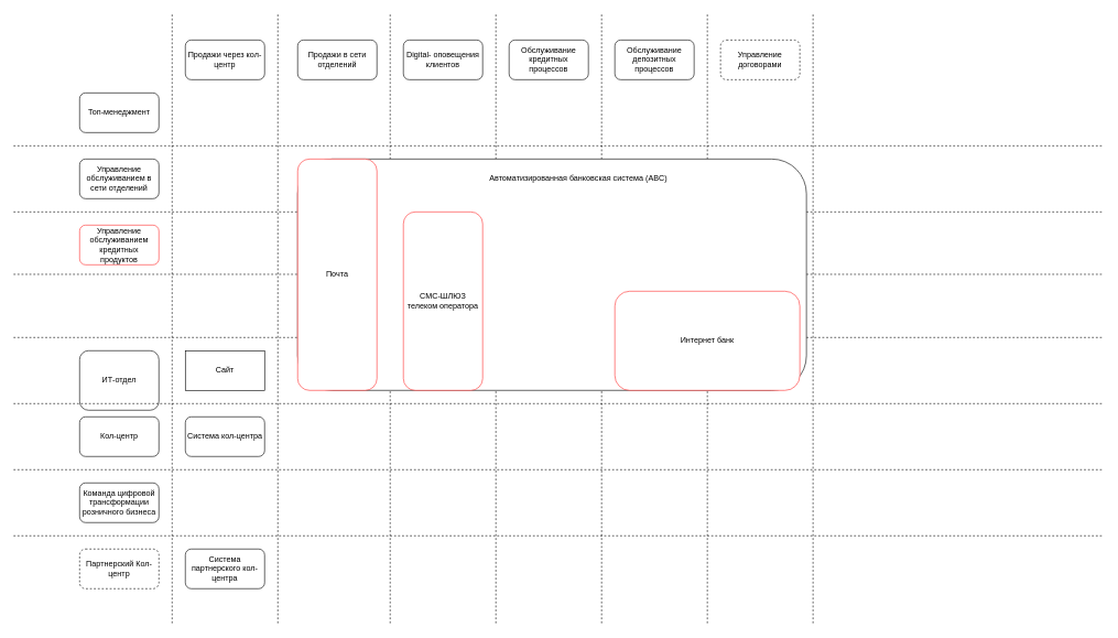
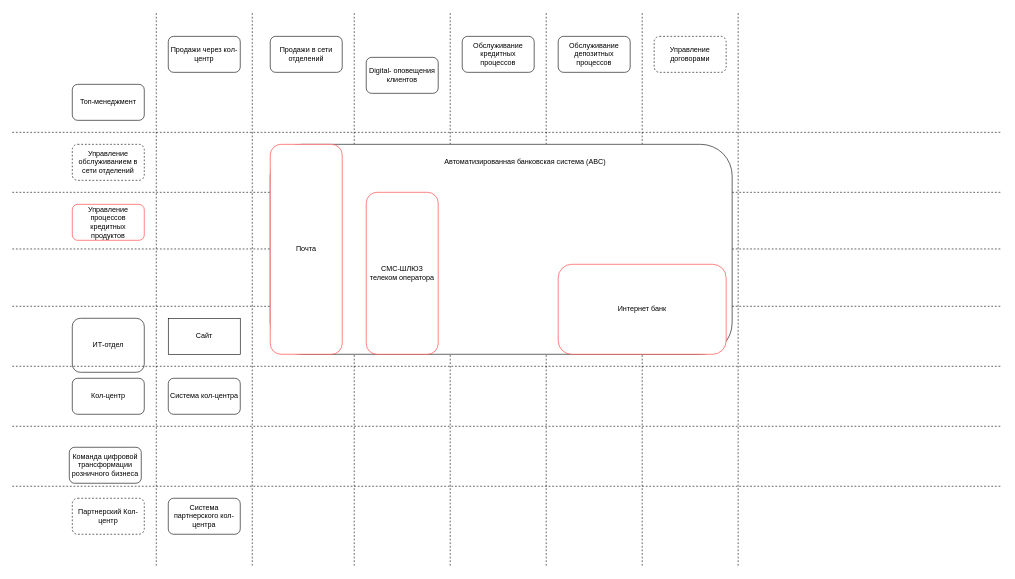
  <mxCell id="0" />
  <mxCell id="1" parent="0" />
  <mxCell id="2" value="Топ-менеджмент" style="rounded=1;whiteSpace=wrap;html=1;" parent="1" vertex="1"><mxGeometry x="120" y="140" width="120" height="60" as="geometry" /></mxCell>
- <mxCell id="3" value="Управление обслуживанием в сети отделений" style="rounded=1;whiteSpace=wrap;html=1;" parent="1" vertex="1"><mxGeometry x="120" y="240" width="120" height="60" as="geometry" /></mxCell>
+ <mxCell id="3" value="Управление обслуживанием в сети отделений" style="rounded=1;whiteSpace=wrap;html=1;dashed=1;" parent="1" vertex="1"><mxGeometry x="120" y="240" width="120" height="60" as="geometry" /></mxCell>
  <mxCell id="4" value="Кол-центр" style="rounded=1;whiteSpace=wrap;html=1;" parent="1" vertex="1"><mxGeometry x="120" y="630" width="120" height="60" as="geometry" /></mxCell>
  <mxCell id="5" value="ИТ-отдел" style="rounded=1;whiteSpace=wrap;html=1;gradientColor=none;strokeColor=#000000;" parent="1" vertex="1"><mxGeometry x="120" y="530" width="120" height="90" as="geometry" /></mxCell>
- <mxCell id="6" value="Управление обслуживанием кредитных продуктов" style="rounded=1;whiteSpace=wrap;html=1;strokeColor=#FF3333;" parent="1" vertex="1"><mxGeometry x="120" y="340" width="120" height="60" as="geometry" /></mxCell>
- <mxCell id="7" value="Команда цифровой трансформации розничного бизнеса" style="rounded=1;whiteSpace=wrap;html=1;" parent="1" vertex="1"><mxGeometry x="120" y="730" width="120" height="60" as="geometry" /></mxCell>
+ <mxCell id="6" value="Управление процессов кредитных продуктов" style="rounded=1;whiteSpace=wrap;html=1;strokeColor=#FF3333;" parent="1" vertex="1"><mxGeometry x="120" y="340" width="120" height="60" as="geometry" /></mxCell>
+ <mxCell id="7" value="Команда цифровой трансформации розничного бизнеса" style="rounded=1;whiteSpace=wrap;html=1;" parent="1" vertex="1"><mxGeometry x="115" y="745" width="120" height="60" as="geometry" /></mxCell>
  <mxCell id="8" value="Продажи в сети отделений" style="rounded=1;whiteSpace=wrap;html=1;" parent="1" vertex="1"><mxGeometry x="450" y="60" width="120" height="60" as="geometry" /></mxCell>
  <mxCell id="9" value="Продажи через кол-центр" style="rounded=1;whiteSpace=wrap;html=1;" parent="1" vertex="1"><mxGeometry x="280" y="60" width="120" height="60" as="geometry" /></mxCell>
- <mxCell id="10" value="Digital- оповещения клиентов" style="rounded=1;whiteSpace=wrap;html=1;" parent="1" vertex="1"><mxGeometry x="610" y="60" width="120" height="60" as="geometry" /></mxCell>
+ <mxCell id="10" value="Digital- оповещения клиентов" style="rounded=1;whiteSpace=wrap;html=1;" parent="1" vertex="1"><mxGeometry x="610" y="95" width="120" height="60" as="geometry" /></mxCell>
  <mxCell id="11" value="Обслуживание депозитных процессов" style="rounded=1;whiteSpace=wrap;html=1;" parent="1" vertex="1"><mxGeometry x="930" y="60" width="120" height="60" as="geometry" /></mxCell>
  <mxCell id="12" value="Обслуживание кредитных процессов" style="rounded=1;whiteSpace=wrap;html=1;" parent="1" vertex="1"><mxGeometry x="770" y="60" width="120" height="60" as="geometry" /></mxCell>
  <mxCell id="13" value="Управление договорами" style="rounded=1;whiteSpace=wrap;html=1;dashed=1;" parent="1" vertex="1"><mxGeometry x="1090" y="60" width="120" height="60" as="geometry" /></mxCell>
  <mxCell id="14" value="Партнерский Кол-центр" style="rounded=1;whiteSpace=wrap;html=1;dashed=1;" parent="1" vertex="1"><mxGeometry x="120" y="830" width="120" height="60" as="geometry" /></mxCell>
  <mxCell id="15" value="Система кол-центра" style="rounded=1;whiteSpace=wrap;html=1;" parent="1" vertex="1"><mxGeometry x="280" y="630" width="120" height="60" as="geometry" /></mxCell>
  <mxCell id="16" value="Система партнерского кол-центра" style="rounded=1;whiteSpace=wrap;html=1;" parent="1" vertex="1"><mxGeometry x="280" y="830" width="120" height="60" as="geometry" /></mxCell>
  <mxCell id="17" value="Сайт" style="whiteSpace=wrap;html=1;rounded=0;" parent="1" vertex="1"><mxGeometry x="280" y="530" width="120" height="60" as="geometry" /></mxCell>
  <mxCell id="18" value="" style="endArrow=none;dashed=1;html=1;rounded=0;" parent="1" edge="1"><mxGeometry width="50" height="50" relative="1" as="geometry"><mxPoint y="220" as="sourcePoint" x="20" /><mxPoint x="1670" y="220" as="targetPoint" /></mxGeometry></mxCell>
  <mxCell id="19" value="" style="endArrow=none;dashed=1;html=1;rounded=0;" parent="1" edge="1"><mxGeometry width="50" height="50" relative="1" as="geometry"><mxPoint y="320" as="sourcePoint" x="20" /><mxPoint x="1670" y="320" as="targetPoint" /></mxGeometry></mxCell>
  <mxCell id="20" value="" style="endArrow=none;dashed=1;html=1;rounded=0;" parent="1" edge="1"><mxGeometry width="50" height="50" relative="1" as="geometry"><mxPoint y="414.41" as="sourcePoint" x="20" /><mxPoint x="1670" y="414.41" as="targetPoint" /></mxGeometry></mxCell>
  <mxCell id="21" value="" style="endArrow=none;dashed=1;html=1;rounded=0;" parent="1" edge="1"><mxGeometry width="50" height="50" relative="1" as="geometry"><mxPoint y="510" as="sourcePoint" x="20" /><mxPoint x="1670" y="510" as="targetPoint" /></mxGeometry></mxCell>
  <mxCell id="22" value="" style="endArrow=none;dashed=1;html=1;rounded=0;" parent="1" edge="1"><mxGeometry width="50" height="50" relative="1" as="geometry"><mxPoint y="610" as="sourcePoint" x="20" /><mxPoint x="1670" y="610" as="targetPoint" /></mxGeometry></mxCell>
  <mxCell id="23" value="" style="endArrow=none;dashed=1;html=1;rounded=0;" parent="1" edge="1"><mxGeometry width="50" height="50" relative="1" as="geometry"><mxPoint y="710" as="sourcePoint" x="20" /><mxPoint x="1670" y="710" as="targetPoint" /></mxGeometry></mxCell>
  <mxCell id="24" value="" style="endArrow=none;dashed=1;html=1;rounded=0;" parent="1" edge="1"><mxGeometry width="50" height="50" relative="1" as="geometry"><mxPoint y="810" as="sourcePoint" x="20" /><mxPoint x="1670" y="810" as="targetPoint" /></mxGeometry></mxCell>
  <mxCell id="25" value="" style="endArrow=none;dashed=1;html=1;rounded=0;" parent="1" edge="1"><mxGeometry width="50" height="50" relative="1" as="geometry"><mxPoint x="260" y="942.353" as="sourcePoint" /><mxPoint x="260" y="20" as="targetPoint" /></mxGeometry></mxCell>
  <mxCell id="26" value="" style="endArrow=none;dashed=1;html=1;rounded=0;" parent="1" edge="1"><mxGeometry width="50" height="50" relative="1" as="geometry"><mxPoint x="420" y="942.353" as="sourcePoint" /><mxPoint x="420" y="20" as="targetPoint" /></mxGeometry></mxCell>
  <mxCell id="27" value="" style="endArrow=none;dashed=1;html=1;rounded=0;" parent="1" edge="1"><mxGeometry width="50" height="50" relative="1" as="geometry"><mxPoint x="590" y="942.353" as="sourcePoint" /><mxPoint x="590" y="20" as="targetPoint" /></mxGeometry></mxCell>
  <mxCell id="28" value="" style="endArrow=none;dashed=1;html=1;rounded=0;" parent="1" edge="1"><mxGeometry width="50" height="50" relative="1" as="geometry"><mxPoint x="750" y="942.353" as="sourcePoint" /><mxPoint x="750" y="20" as="targetPoint" /></mxGeometry></mxCell>
  <mxCell id="29" value="" style="endArrow=none;dashed=1;html=1;rounded=0;" parent="1" edge="1"><mxGeometry width="50" height="50" relative="1" as="geometry"><mxPoint x="910" y="942.353" as="sourcePoint" /><mxPoint x="910" y="20" as="targetPoint" /></mxGeometry></mxCell>
  <mxCell id="30" value="" style="endArrow=none;dashed=1;html=1;rounded=0;" parent="1" edge="1"><mxGeometry width="50" height="50" relative="1" as="geometry"><mxPoint x="1070" y="942.353" as="sourcePoint" /><mxPoint x="1070" y="20" as="targetPoint" /></mxGeometry></mxCell>
  <mxCell id="31" value="" style="rounded=1;whiteSpace=wrap;html=1;" parent="1" vertex="1"><mxGeometry x="450" y="240" width="770" height="350" as="geometry" /></mxCell>
  <mxCell id="32" value="СМС-ШЛЮЗ телеком оператора" style="rounded=1;whiteSpace=wrap;html=1;strokeColor=light-dark(#FF3333,#EDEDED);" parent="1" vertex="1"><mxGeometry x="610" y="320" width="120" height="270" as="geometry" /></mxCell>
  <mxCell id="33" value="Почта" style="rounded=1;whiteSpace=wrap;html=1;strokeColor=#FF3333;" parent="1" vertex="1"><mxGeometry x="450" y="240" width="120" height="350" as="geometry" /></mxCell>
  <mxCell id="34" value="Интернет банк" style="rounded=1;whiteSpace=wrap;html=1;strokeColor=#FF3333;" parent="1" vertex="1"><mxGeometry x="930" y="440" width="280" height="150" as="geometry" /></mxCell>
  <mxCell id="35" value="" style="endArrow=none;dashed=1;html=1;rounded=0;" parent="1" edge="1"><mxGeometry width="50" height="50" relative="1" as="geometry"><mxPoint x="1230" y="942.353" as="sourcePoint" /><mxPoint x="1230" y="20" as="targetPoint" /></mxGeometry></mxCell>
  <mxCell id="36" value="Автоматизированная банковская система (ABC)" style="text;html=1;align=center;verticalAlign=middle;whiteSpace=wrap;rounded=0;" vertex="1" parent="1"><mxGeometry x="670" y="255" width="410" height="30" as="geometry" /></mxCell>
